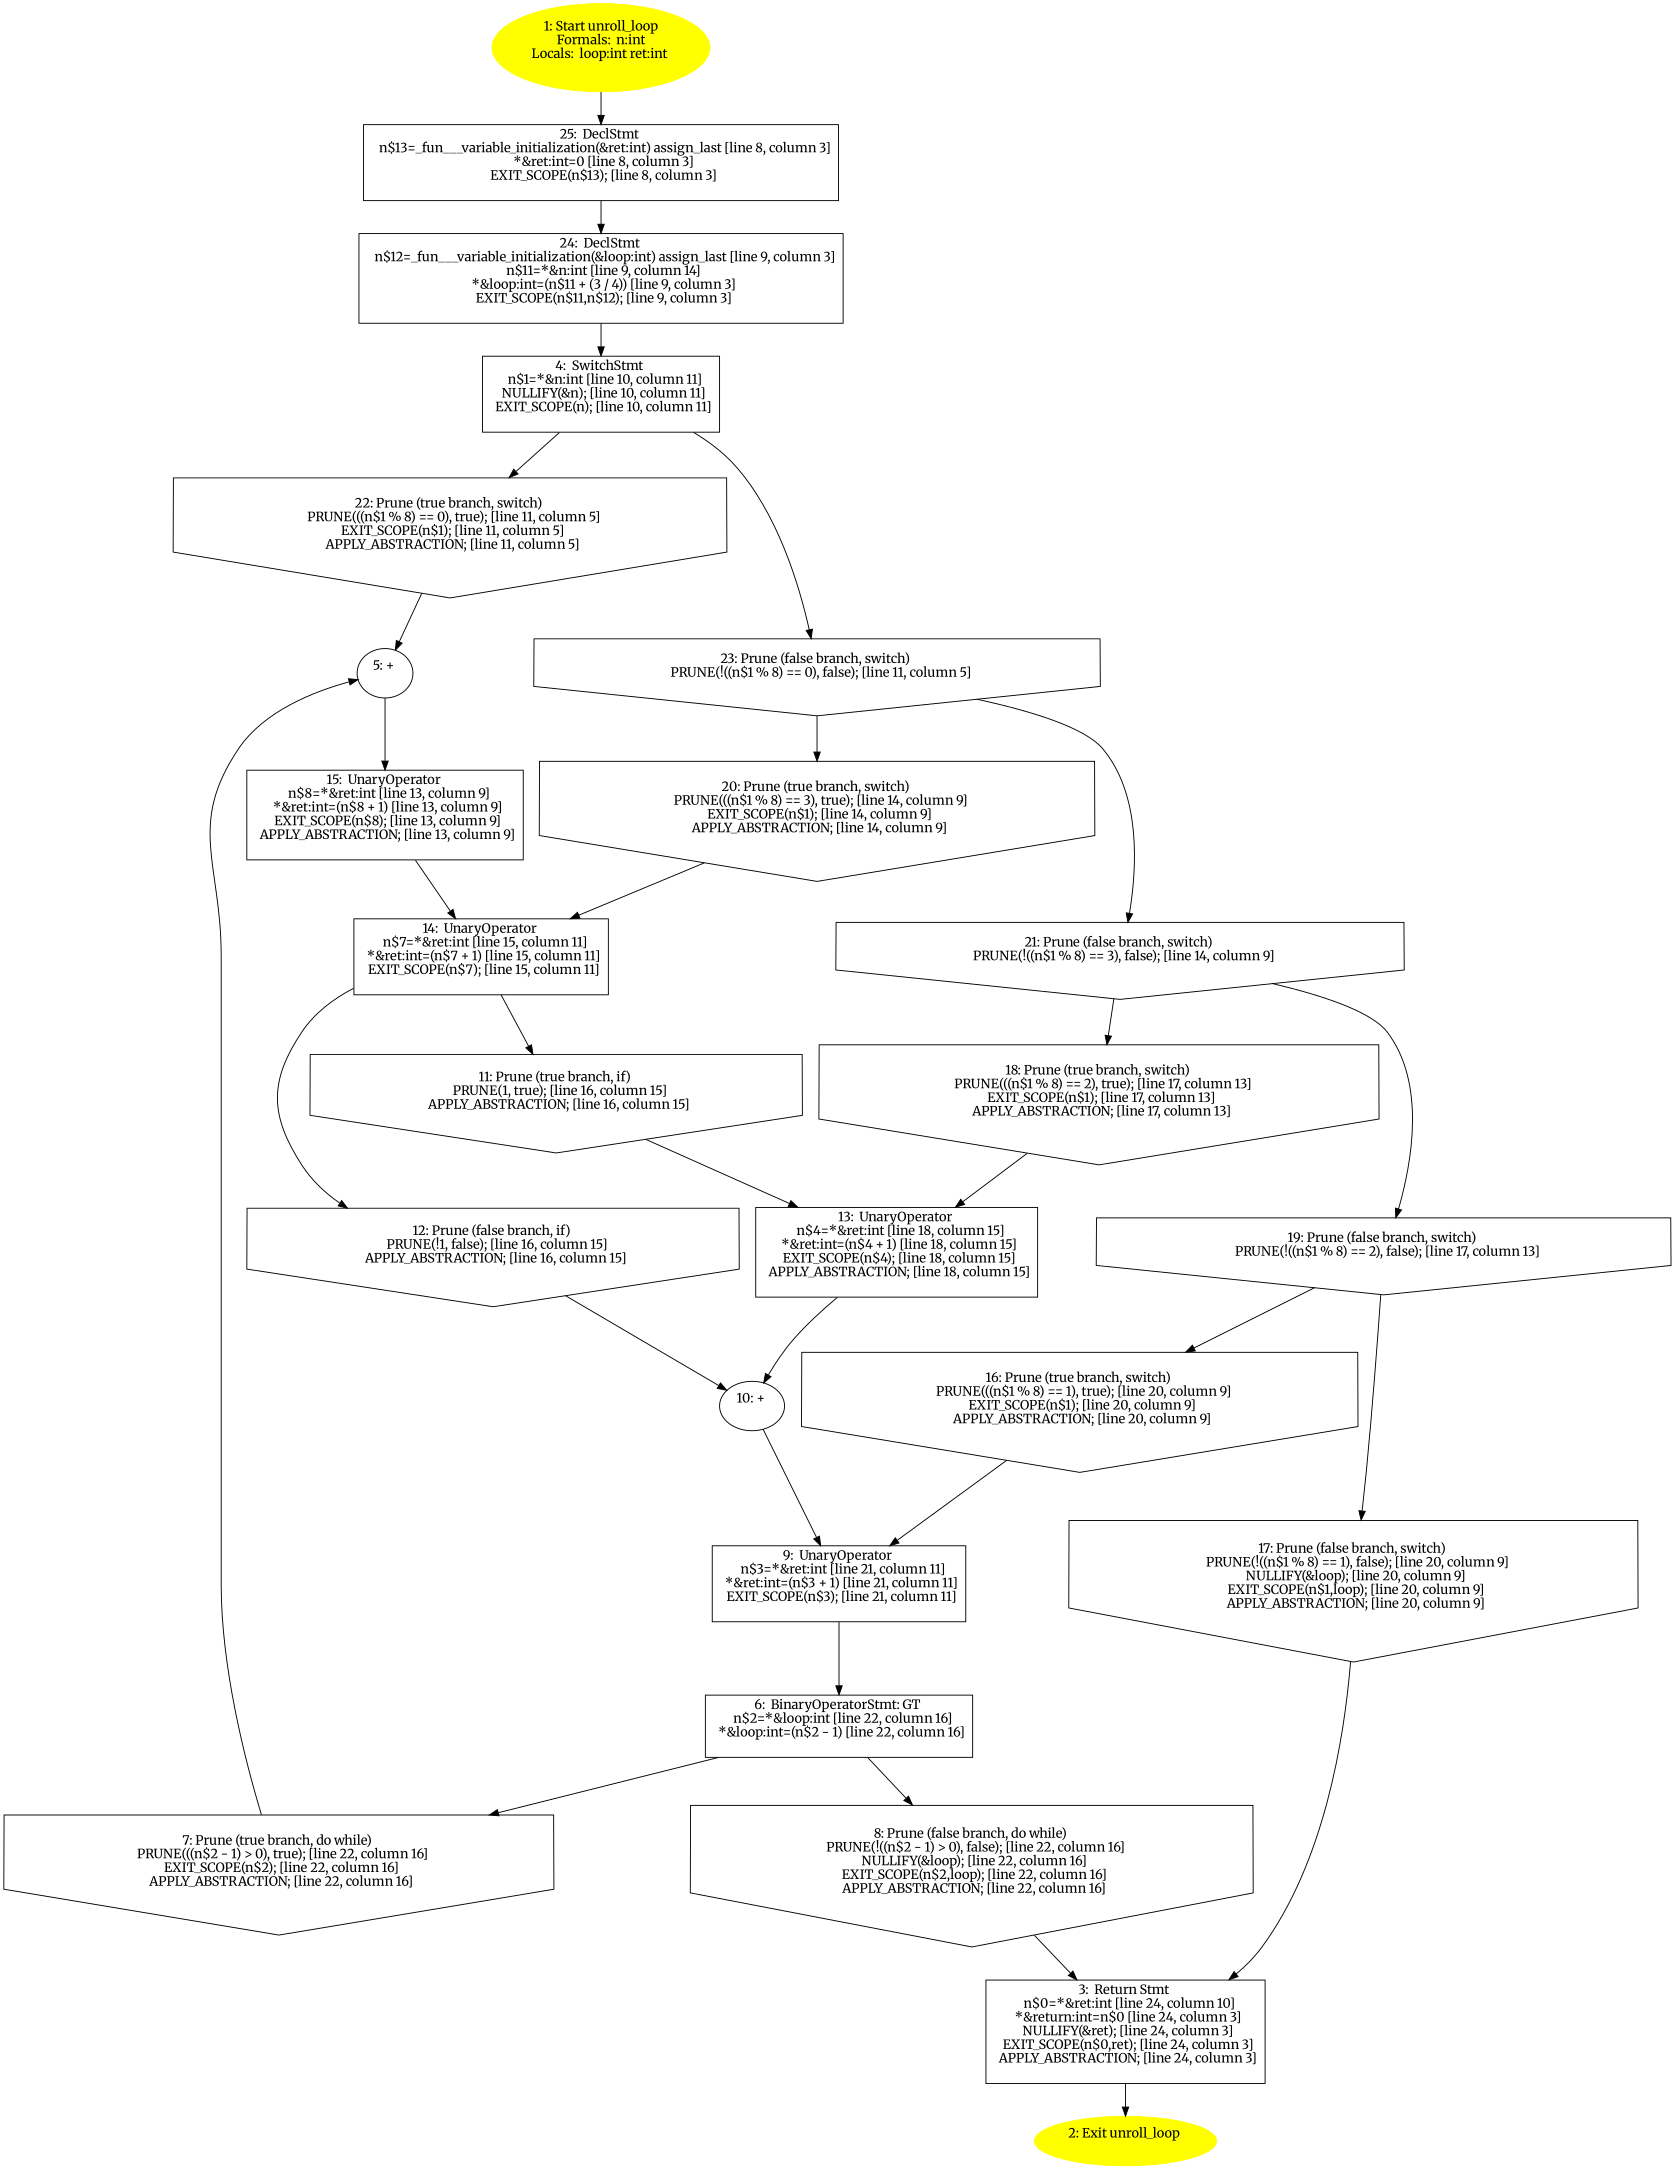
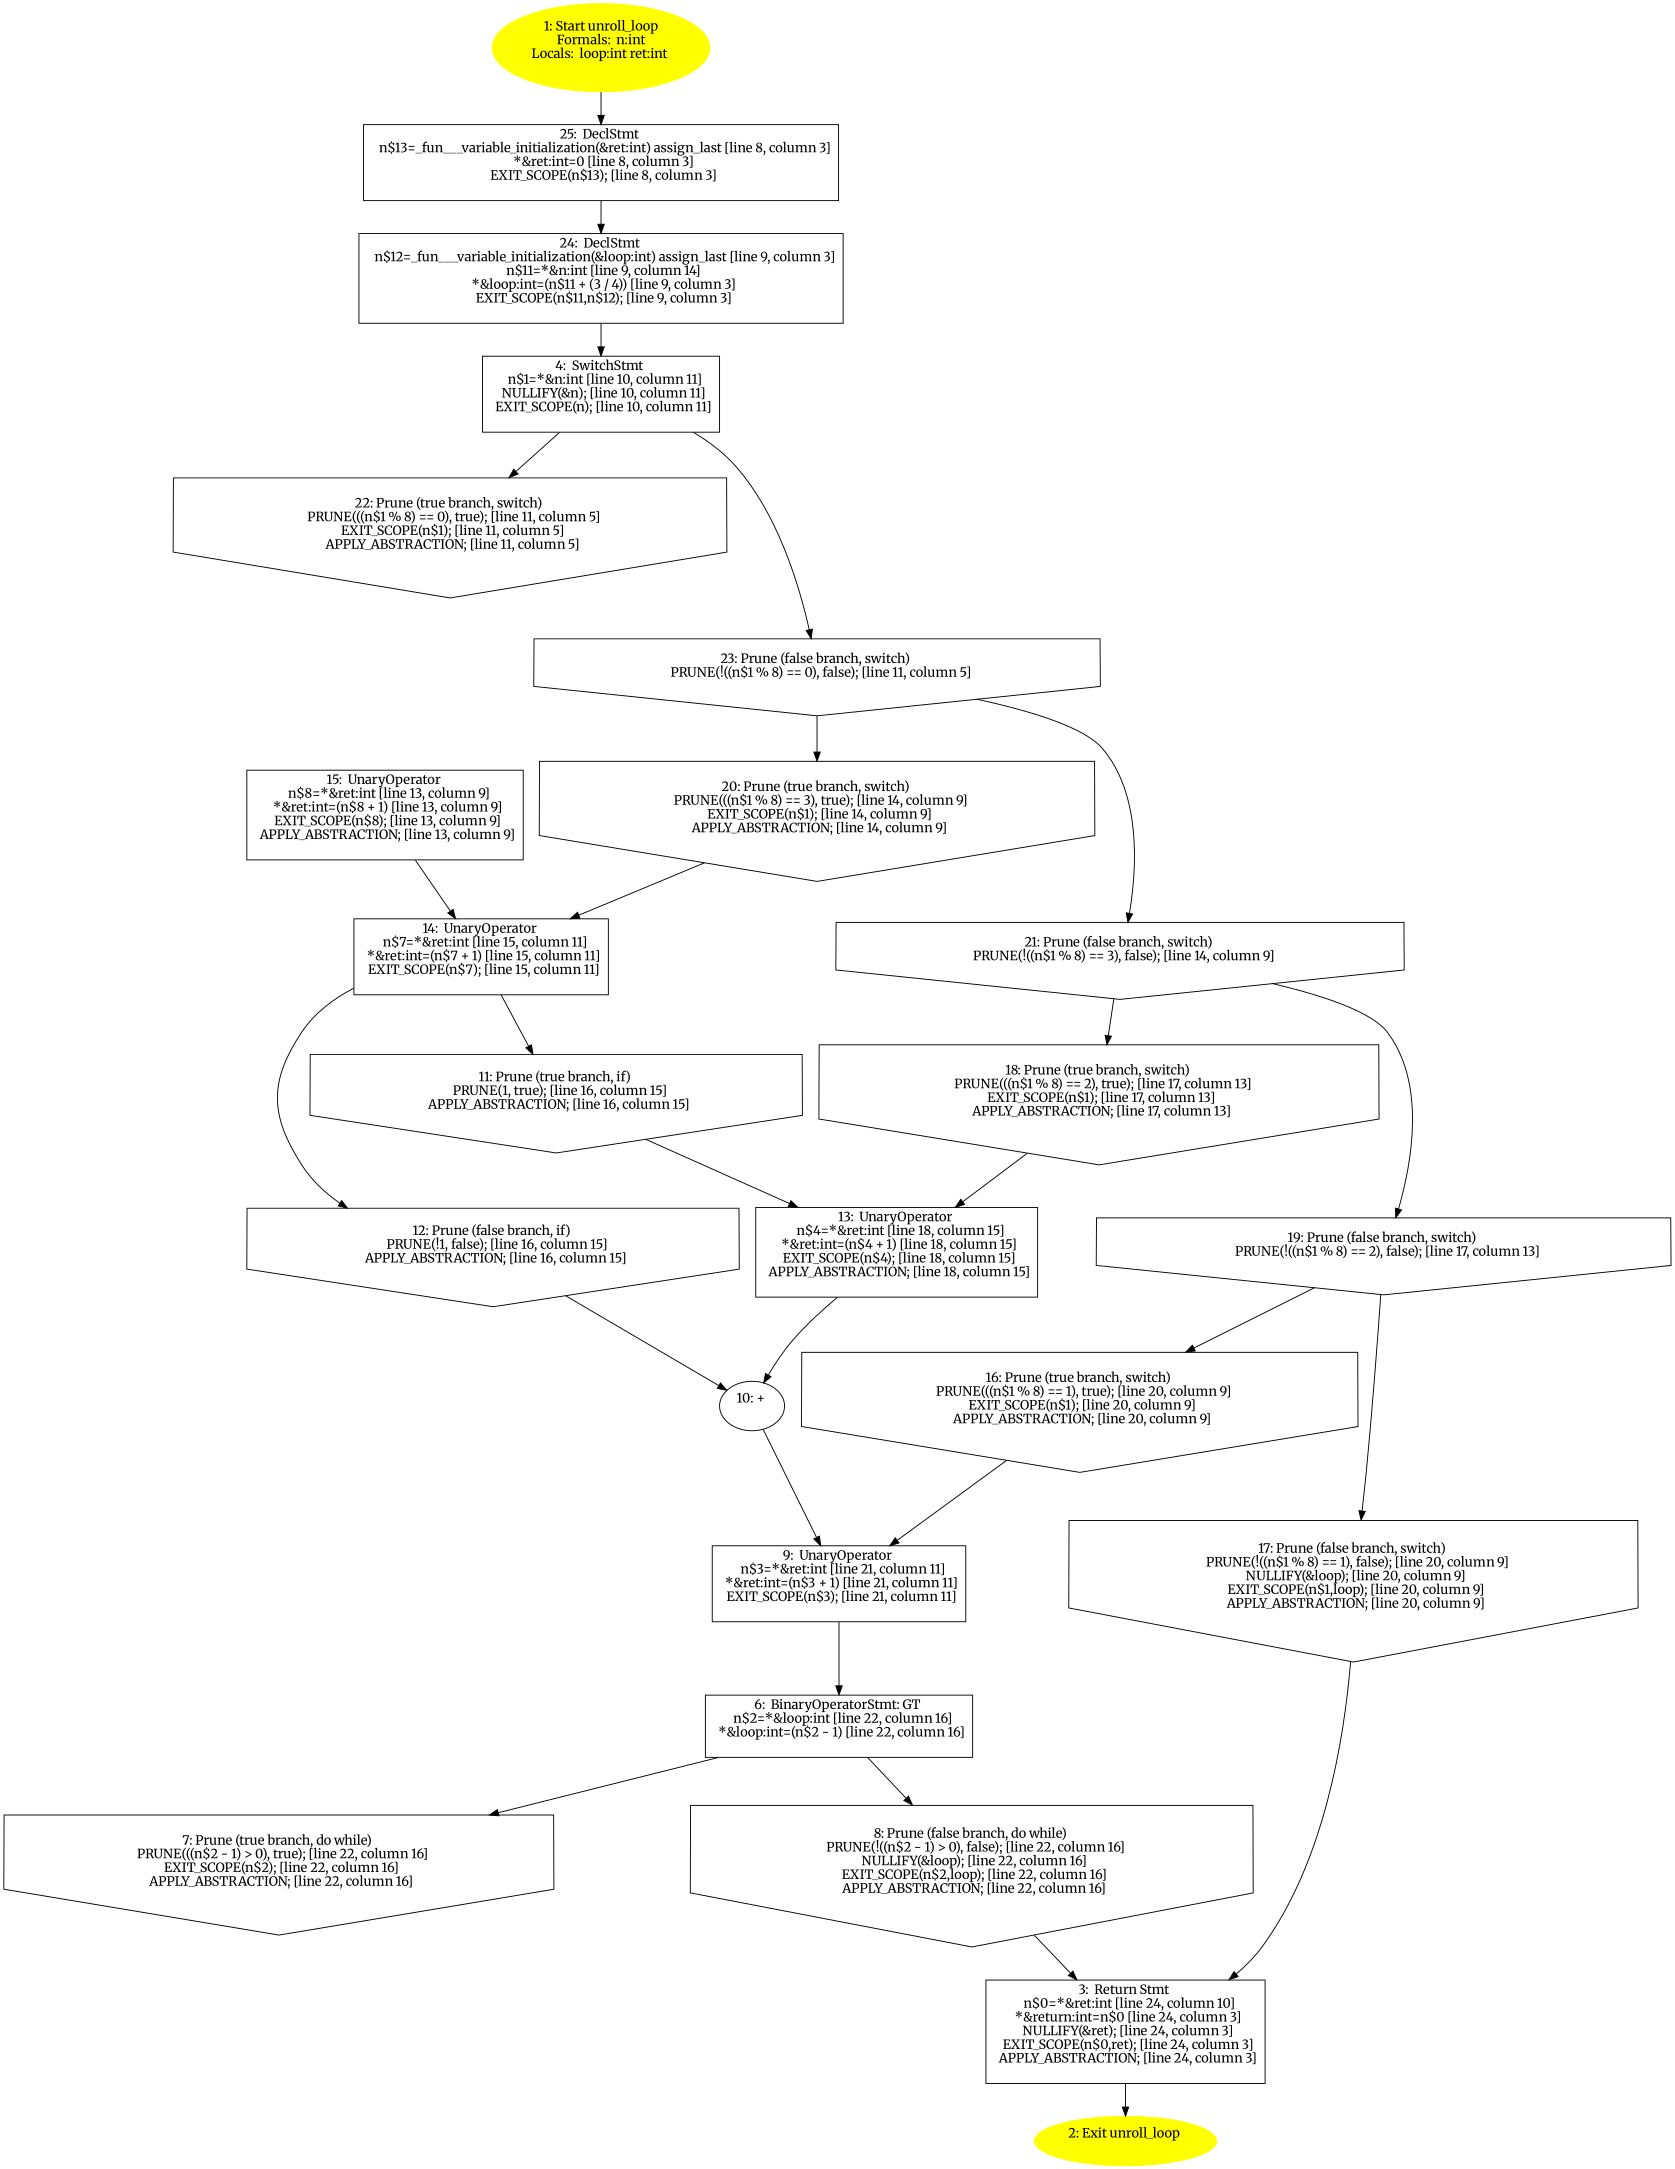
  digraph {
    fontname=Merriweather
    node [fontname=Merriweather shape=invhouse]
    edge [fontname=Merriweather]
    n1 [color=yellow label="1: Start unroll_loop\nFormals:  n:int\nLocals:  loop:int ret:int \n  " style=filled shape=""]
    n2 [label="25:  DeclStmt \n   n$13=_fun___variable_initialization(&ret:int) assign_last [line 8, column 3]\n  *&ret:int=0 [line 8, column 3]\n  EXIT_SCOPE(n$13); [line 8, column 3]\n " shape=box]
    n3 [label="24:  DeclStmt \n   n$12=_fun___variable_initialization(&loop:int) assign_last [line 9, column 3]\n  n$11=*&n:int [line 9, column 14]\n  *&loop:int=(n$11 + (3 / 4)) [line 9, column 3]\n  EXIT_SCOPE(n$11,n$12); [line 9, column 3]\n " shape=box]
    n4 [color=yellow label="2: Exit unroll_loop \n  " style=filled shape=""]
    n5 [label="3:  Return Stmt \n   n$0=*&ret:int [line 24, column 10]\n  *&return:int=n$0 [line 24, column 3]\n  NULLIFY(&ret); [line 24, column 3]\n  EXIT_SCOPE(n$0,ret); [line 24, column 3]\n  APPLY_ABSTRACTION; [line 24, column 3]\n " shape=box]
    n6 [label="4:  SwitchStmt \n   n$1=*&n:int [line 10, column 11]\n  NULLIFY(&n); [line 10, column 11]\n  EXIT_SCOPE(n); [line 10, column 11]\n " shape=box]
    n7 [label="22: Prune (true branch, switch) \n   PRUNE(((n$1 % 8) == 0), true); [line 11, column 5]\n  EXIT_SCOPE(n$1); [line 11, column 5]\n  APPLY_ABSTRACTION; [line 11, column 5]\n "]
    n8 [label="23: Prune (false branch, switch) \n   PRUNE(!((n$1 % 8) == 0), false); [line 11, column 5]\n "]
-   n9 [label="5: + \n  " shape=""]
    n10 [label="20: Prune (true branch, switch) \n   PRUNE(((n$1 % 8) == 3), true); [line 14, column 9]\n  EXIT_SCOPE(n$1); [line 14, column 9]\n  APPLY_ABSTRACTION; [line 14, column 9]\n "]
    n11 [label="21: Prune (false branch, switch) \n   PRUNE(!((n$1 % 8) == 3), false); [line 14, column 9]\n "]
    n12 [label="15:  UnaryOperator \n   n$8=*&ret:int [line 13, column 9]\n  *&ret:int=(n$8 + 1) [line 13, column 9]\n  EXIT_SCOPE(n$8); [line 13, column 9]\n  APPLY_ABSTRACTION; [line 13, column 9]\n " shape=box]
    n13 [label="14:  UnaryOperator \n   n$7=*&ret:int [line 15, column 11]\n  *&ret:int=(n$7 + 1) [line 15, column 11]\n  EXIT_SCOPE(n$7); [line 15, column 11]\n " shape=box]
    n14 [label="6:  BinaryOperatorStmt: GT \n   n$2=*&loop:int [line 22, column 16]\n  *&loop:int=(n$2 - 1) [line 22, column 16]\n " shape=box]
    n15 [label="7: Prune (true branch, do while) \n   PRUNE(((n$2 - 1) > 0), true); [line 22, column 16]\n  EXIT_SCOPE(n$2); [line 22, column 16]\n  APPLY_ABSTRACTION; [line 22, column 16]\n "]
    n16 [label="8: Prune (false branch, do while) \n   PRUNE(!((n$2 - 1) > 0), false); [line 22, column 16]\n  NULLIFY(&loop); [line 22, column 16]\n  EXIT_SCOPE(n$2,loop); [line 22, column 16]\n  APPLY_ABSTRACTION; [line 22, column 16]\n "]
    n17 [label="9:  UnaryOperator \n   n$3=*&ret:int [line 21, column 11]\n  *&ret:int=(n$3 + 1) [line 21, column 11]\n  EXIT_SCOPE(n$3); [line 21, column 11]\n " shape=box]
    n18 [label="10: + \n  " shape=""]
    n19 [label="11: Prune (true branch, if) \n   PRUNE(1, true); [line 16, column 15]\n  APPLY_ABSTRACTION; [line 16, column 15]\n "]
    n20 [label="13:  UnaryOperator \n   n$4=*&ret:int [line 18, column 15]\n  *&ret:int=(n$4 + 1) [line 18, column 15]\n  EXIT_SCOPE(n$4); [line 18, column 15]\n  APPLY_ABSTRACTION; [line 18, column 15]\n " shape=box]
    n21 [label="12: Prune (false branch, if) \n   PRUNE(!1, false); [line 16, column 15]\n  APPLY_ABSTRACTION; [line 16, column 15]\n "]
    n22 [label="16: Prune (true branch, switch) \n   PRUNE(((n$1 % 8) == 1), true); [line 20, column 9]\n  EXIT_SCOPE(n$1); [line 20, column 9]\n  APPLY_ABSTRACTION; [line 20, column 9]\n "]
    n23 [label="17: Prune (false branch, switch) \n   PRUNE(!((n$1 % 8) == 1), false); [line 20, column 9]\n  NULLIFY(&loop); [line 20, column 9]\n  EXIT_SCOPE(n$1,loop); [line 20, column 9]\n  APPLY_ABSTRACTION; [line 20, column 9]\n "]
    n24 [label="18: Prune (true branch, switch) \n   PRUNE(((n$1 % 8) == 2), true); [line 17, column 13]\n  EXIT_SCOPE(n$1); [line 17, column 13]\n  APPLY_ABSTRACTION; [line 17, column 13]\n "]
    n25 [label="19: Prune (false branch, switch) \n   PRUNE(!((n$1 % 8) == 2), false); [line 17, column 13]\n "]
    n1 -> n2
    n2 -> n3
    n3 -> n6
    n5 -> n4
    n6 -> n7
    n6 -> n8
-   n7 -> n9
    n8 -> n10
    n8 -> n11
-   n9 -> n12
    n10 -> n13
    n11 -> n24
    n11 -> n25
    n12 -> n13
    n13 -> n19
    n13 -> n21
    n14 -> n15
    n14 -> n16
-   n15 -> n9
    n16 -> n5
    n17 -> n14
    n18 -> n17
    n19 -> n20
    n20 -> n18
    n21 -> n18
    n22 -> n17
    n23 -> n5
    n24 -> n20
    n25 -> n22
    n25 -> n23
  }
